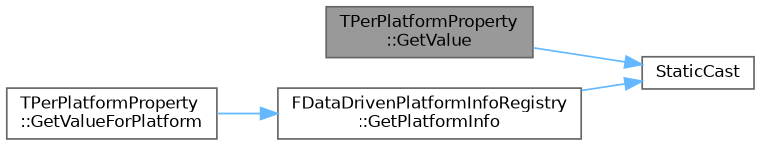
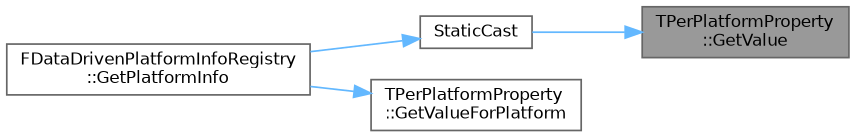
  digraph {
    rankdir=LR
    node [color=grey40 fillcolor=white fontname=Helvetica fontsize=10 shape=box style=filled]
    edge [color=steelblue1 fontname=Helvetica fontsize=10 labelfontname=Helvetica labelfontsize=10 style=solid]
    n1 [color=gray40 fillcolor=grey60 fontcolor=black height=0.2 label="TPerPlatformProperty\l::GetValue" width=0.4]
    n2 [height=0.2 label=StaticCast width=0.4]
    n3 [height=0.2 label="TPerPlatformProperty\l::GetValueForPlatform" width=0.4]
    n4 [height=0.2 label="FDataDrivenPlatformInfoRegistry\l::GetPlatformInfo" width=0.4]
-   n1 -> n2
-   n3 -> n4
+   n2 -> n1
+   n4 -> n3
    n4 -> n2
  }
